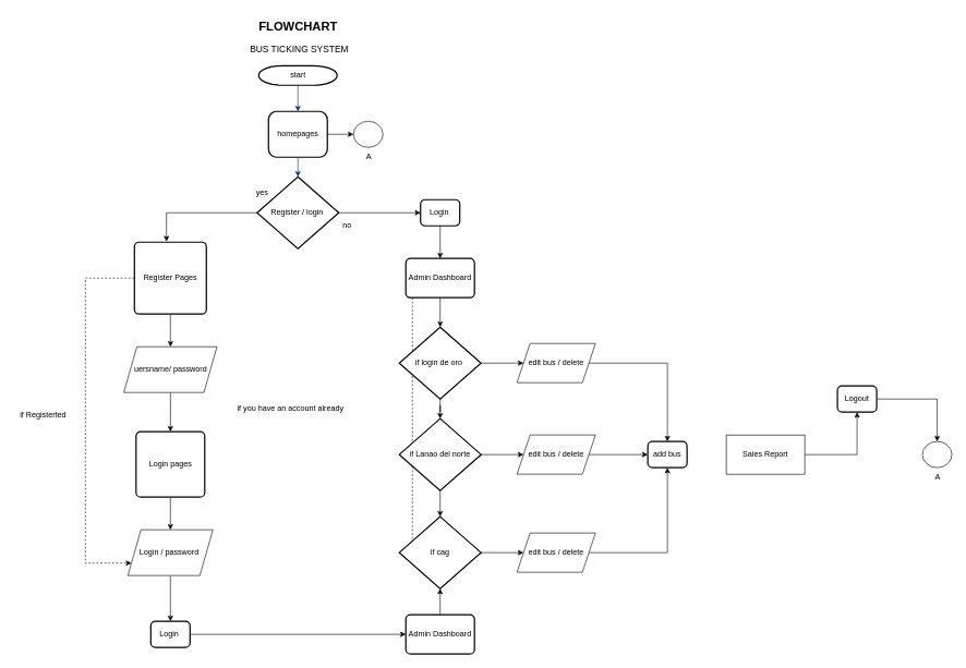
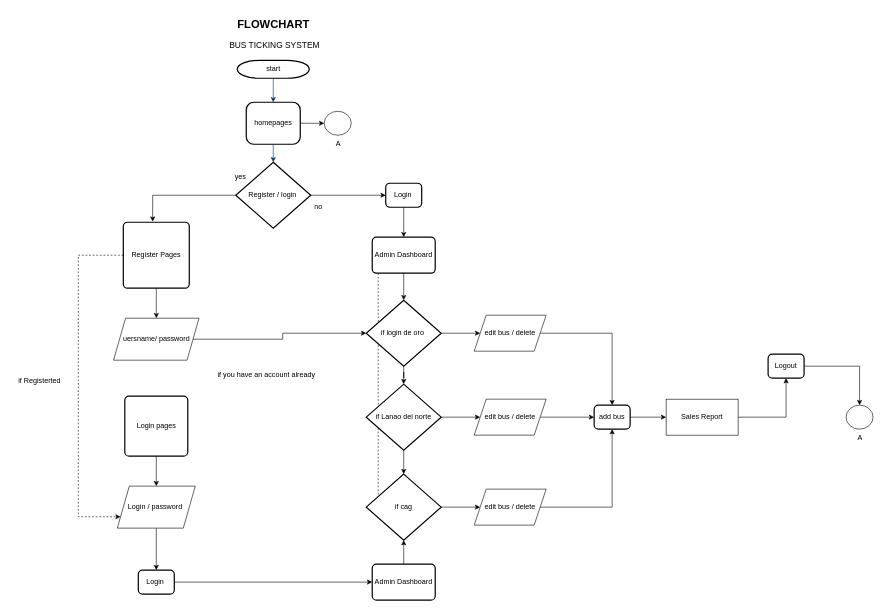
  <mxCell id="0" />
  <mxCell id="1" parent="0" />
  <mxCell id="2" value="start" style="shape=mxgraph.flowchart.terminator;strokeWidth=2;gradientColor=none;gradientDirection=north;fontStyle=0;html=1;" vertex="1" parent="1"><mxGeometry x="395" y="100" width="120" height="30" as="geometry" /></mxCell>
  <mxCell id="3" style="fontStyle=1;strokeColor=#003366;strokeWidth=1;html=1;entryX=0.5;entryY=0;entryDx=0;entryDy=0;" edge="1" parent="1" source="2" target="5"><mxGeometry relative="1" as="geometry"><mxPoint x="460" y="200" as="targetPoint" /></mxGeometry></mxCell>
  <mxCell id="4" value="" style="edgeStyle=orthogonalEdgeStyle;rounded=0;orthogonalLoop=1;jettySize=auto;html=1;" edge="1" parent="1" source="5" target="53"><mxGeometry relative="1" as="geometry" /></mxCell>
  <mxCell id="5" value="homepages" style="rounded=1;whiteSpace=wrap;html=1;absoluteArcSize=1;arcSize=25;strokeWidth=2;" vertex="1" parent="1"><mxGeometry x="410" y="170" width="90" height="70" as="geometry" /></mxCell>
  <mxCell id="6" style="fontStyle=1;strokeColor=#003366;strokeWidth=1;html=1;exitX=0.5;exitY=1;exitDx=0;exitDy=0;entryX=0.5;entryY=0;entryDx=0;entryDy=0;entryPerimeter=0;" edge="1" parent="1" source="5" target="9"><mxGeometry relative="1" as="geometry"><mxPoint x="455" y="270" as="sourcePoint" /><mxPoint x="455" y="300" as="targetPoint" /></mxGeometry></mxCell>
  <mxCell id="7" style="edgeStyle=orthogonalEdgeStyle;rounded=0;orthogonalLoop=1;jettySize=auto;html=1;entryX=0.445;entryY=-0.009;entryDx=0;entryDy=0;entryPerimeter=0;" edge="1" parent="1" source="9" target="13"><mxGeometry relative="1" as="geometry"><mxPoint x="260" y="325" as="targetPoint" /></mxGeometry></mxCell>
  <mxCell id="8" style="edgeStyle=orthogonalEdgeStyle;rounded=0;orthogonalLoop=1;jettySize=auto;html=1;" edge="1" parent="1" source="9" target="28"><mxGeometry relative="1" as="geometry"><mxPoint x="640" y="325" as="targetPoint" /></mxGeometry></mxCell>
  <mxCell id="9" value="Register / login&amp;nbsp;" style="strokeWidth=2;html=1;shape=mxgraph.flowchart.decision;whiteSpace=wrap;" vertex="1" parent="1"><mxGeometry x="392.5" y="270" width="125" height="110" as="geometry" /></mxCell>
  <mxCell id="10" value="yes" style="text;html=1;align=center;verticalAlign=middle;resizable=0;points=[];autosize=1;strokeColor=none;fillColor=none;" vertex="1" parent="1"><mxGeometry x="380" y="280" width="40" height="30" as="geometry" /></mxCell>
  <mxCell id="11" value="" style="edgeStyle=orthogonalEdgeStyle;rounded=0;orthogonalLoop=1;jettySize=auto;html=1;" edge="1" parent="1" source="13" target="18"><mxGeometry relative="1" as="geometry" /></mxCell>
  <mxCell id="12" style="edgeStyle=orthogonalEdgeStyle;rounded=0;orthogonalLoop=1;jettySize=auto;html=1;entryX=0;entryY=0.75;entryDx=0;entryDy=0;dashed=1;" edge="1" parent="1" source="13" target="20"><mxGeometry relative="1" as="geometry"><mxPoint x="110" y="850" as="targetPoint" /><Array as="points"><mxPoint x="130" y="425" /><mxPoint x="130" y="861" /></Array></mxGeometry></mxCell>
  <mxCell id="13" value="Register Pages" style="rounded=1;whiteSpace=wrap;html=1;absoluteArcSize=1;arcSize=14;strokeWidth=2;" vertex="1" parent="1"><mxGeometry x="205" y="370" width="110" height="110" as="geometry" /></mxCell>
  <mxCell id="14" value="" style="edgeStyle=orthogonalEdgeStyle;rounded=0;orthogonalLoop=1;jettySize=auto;html=1;" edge="1" parent="1" source="15" target="20"><mxGeometry relative="1" as="geometry"><mxPoint x="260" y="800" as="targetPoint" /></mxGeometry></mxCell>
  <mxCell id="15" value="Login pages" style="rounded=1;whiteSpace=wrap;html=1;absoluteArcSize=1;arcSize=14;strokeWidth=2;" vertex="1" parent="1"><mxGeometry x="207.5" y="660" width="105" height="100" as="geometry" /></mxCell>
  <mxCell id="16" value="no" style="text;html=1;align=center;verticalAlign=middle;resizable=0;points=[];autosize=1;strokeColor=none;fillColor=none;" vertex="1" parent="1"><mxGeometry x="510" y="330" width="40" height="30" as="geometry" /></mxCell>
- <mxCell id="17" value="" style="edgeStyle=orthogonalEdgeStyle;rounded=0;orthogonalLoop=1;jettySize=auto;html=1;" edge="1" parent="1" source="18" target="15"><mxGeometry relative="1" as="geometry" /></mxCell>
+ <mxCell id="17" value="" style="edgeStyle=orthogonalEdgeStyle;rounded=0;orthogonalLoop=1;jettySize=auto;html=1;" edge="1" parent="1" source="18" target="33"><mxGeometry relative="1" as="geometry" /></mxCell>
  <mxCell id="18" value="uersname/ password" style="shape=parallelogram;perimeter=parallelogramPerimeter;whiteSpace=wrap;html=1;fixedSize=1;" vertex="1" parent="1"><mxGeometry x="188.75" y="530" width="142.5" height="70" as="geometry" /></mxCell>
  <mxCell id="19" value="" style="edgeStyle=orthogonalEdgeStyle;rounded=0;orthogonalLoop=1;jettySize=auto;html=1;" edge="1" parent="1" source="20" target="23"><mxGeometry relative="1" as="geometry" /></mxCell>
  <mxCell id="20" value="Login / password&amp;nbsp;" style="shape=parallelogram;perimeter=parallelogramPerimeter;whiteSpace=wrap;html=1;fixedSize=1;" vertex="1" parent="1"><mxGeometry x="195" y="810" width="130" height="70" as="geometry" /></mxCell>
  <mxCell id="21" value="if Registerted" style="text;html=1;align=center;verticalAlign=middle;resizable=0;points=[];autosize=1;strokeColor=none;fillColor=none;" vertex="1" parent="1"><mxGeometry x="20" y="620" width="90" height="30" as="geometry" /></mxCell>
  <mxCell id="22" value="" style="edgeStyle=orthogonalEdgeStyle;rounded=0;orthogonalLoop=1;jettySize=auto;html=1;" edge="1" parent="1" source="23" target="30"><mxGeometry relative="1" as="geometry" /></mxCell>
  <mxCell id="23" value="Login&amp;nbsp;" style="rounded=1;whiteSpace=wrap;html=1;absoluteArcSize=1;arcSize=14;strokeWidth=2;" vertex="1" parent="1"><mxGeometry x="230" y="950" width="60" height="40" as="geometry" /></mxCell>
  <mxCell id="24" value="" style="edgeStyle=orthogonalEdgeStyle;rounded=0;orthogonalLoop=1;jettySize=auto;html=1;" edge="1" parent="1" source="26" target="33"><mxGeometry relative="1" as="geometry" /></mxCell>
  <mxCell id="25" style="edgeStyle=orthogonalEdgeStyle;rounded=0;orthogonalLoop=1;jettySize=auto;html=1;entryX=0;entryY=0.5;entryDx=0;entryDy=0;entryPerimeter=0;dashed=1;" edge="1" parent="1" source="26" target="38"><mxGeometry relative="1" as="geometry"><mxPoint x="520" y="850" as="targetPoint" /><Array as="points"><mxPoint x="630" y="845" /></Array></mxGeometry></mxCell>
  <mxCell id="26" value="Admin Dashboard" style="rounded=1;whiteSpace=wrap;html=1;absoluteArcSize=1;arcSize=14;strokeWidth=2;" vertex="1" parent="1"><mxGeometry x="620" y="395" width="105" height="60" as="geometry" /></mxCell>
  <mxCell id="27" value="" style="edgeStyle=orthogonalEdgeStyle;rounded=0;orthogonalLoop=1;jettySize=auto;html=1;" edge="1" parent="1" source="28" target="26"><mxGeometry relative="1" as="geometry" /></mxCell>
  <mxCell id="28" value="Login&amp;nbsp;" style="rounded=1;whiteSpace=wrap;html=1;absoluteArcSize=1;arcSize=14;strokeWidth=2;" vertex="1" parent="1"><mxGeometry x="642.5" y="305" width="60" height="40" as="geometry" /></mxCell>
  <mxCell id="29" value="" style="edgeStyle=orthogonalEdgeStyle;rounded=0;orthogonalLoop=1;jettySize=auto;html=1;" edge="1" parent="1" source="30" target="38"><mxGeometry relative="1" as="geometry" /></mxCell>
  <mxCell id="30" value="Admin Dashboard" style="rounded=1;whiteSpace=wrap;html=1;absoluteArcSize=1;arcSize=14;strokeWidth=2;" vertex="1" parent="1"><mxGeometry x="620" y="940" width="105" height="60" as="geometry" /></mxCell>
  <mxCell id="31" value="" style="edgeStyle=orthogonalEdgeStyle;rounded=0;orthogonalLoop=1;jettySize=auto;html=1;" edge="1" parent="1" source="33" target="36"><mxGeometry relative="1" as="geometry" /></mxCell>
  <mxCell id="32" value="" style="edgeStyle=orthogonalEdgeStyle;rounded=0;orthogonalLoop=1;jettySize=auto;html=1;" edge="1" parent="1" source="33" target="40"><mxGeometry relative="1" as="geometry" /></mxCell>
  <mxCell id="33" value="if login de oro&amp;nbsp;" style="strokeWidth=2;html=1;shape=mxgraph.flowchart.decision;whiteSpace=wrap;" vertex="1" parent="1"><mxGeometry x="610" y="500" width="125" height="110" as="geometry" /></mxCell>
  <mxCell id="34" value="" style="edgeStyle=orthogonalEdgeStyle;rounded=0;orthogonalLoop=1;jettySize=auto;html=1;" edge="1" parent="1" source="36" target="38"><mxGeometry relative="1" as="geometry" /></mxCell>
  <mxCell id="35" value="" style="edgeStyle=orthogonalEdgeStyle;rounded=0;orthogonalLoop=1;jettySize=auto;html=1;" edge="1" parent="1" source="36" target="42"><mxGeometry relative="1" as="geometry" /></mxCell>
  <mxCell id="36" value="if Lanao del norte" style="strokeWidth=2;html=1;shape=mxgraph.flowchart.decision;whiteSpace=wrap;" vertex="1" parent="1"><mxGeometry x="610" y="640" width="125" height="110" as="geometry" /></mxCell>
  <mxCell id="37" value="" style="edgeStyle=orthogonalEdgeStyle;rounded=0;orthogonalLoop=1;jettySize=auto;html=1;" edge="1" parent="1" source="38" target="44"><mxGeometry relative="1" as="geometry" /></mxCell>
  <mxCell id="38" value="if cag" style="strokeWidth=2;html=1;shape=mxgraph.flowchart.decision;whiteSpace=wrap;" vertex="1" parent="1"><mxGeometry x="610" y="790" width="125" height="110" as="geometry" /></mxCell>
  <mxCell id="39" style="edgeStyle=orthogonalEdgeStyle;rounded=0;orthogonalLoop=1;jettySize=auto;html=1;entryX=0.5;entryY=0;entryDx=0;entryDy=0;" edge="1" parent="1" source="40" target="47"><mxGeometry relative="1" as="geometry"><mxPoint x="1020" y="555" as="targetPoint" /></mxGeometry></mxCell>
  <mxCell id="40" value="edit bus / delete" style="shape=parallelogram;perimeter=parallelogramPerimeter;whiteSpace=wrap;html=1;fixedSize=1;" vertex="1" parent="1"><mxGeometry x="790" y="525" width="120" height="60" as="geometry" /></mxCell>
  <mxCell id="41" value="" style="edgeStyle=orthogonalEdgeStyle;rounded=0;orthogonalLoop=1;jettySize=auto;html=1;" edge="1" parent="1" source="42" target="47"><mxGeometry relative="1" as="geometry" /></mxCell>
  <mxCell id="42" value="edit bus / delete" style="shape=parallelogram;perimeter=parallelogramPerimeter;whiteSpace=wrap;html=1;fixedSize=1;" vertex="1" parent="1"><mxGeometry x="790" y="665" width="120" height="60" as="geometry" /></mxCell>
  <mxCell id="43" style="edgeStyle=orthogonalEdgeStyle;rounded=0;orthogonalLoop=1;jettySize=auto;html=1;entryX=0.5;entryY=1;entryDx=0;entryDy=0;" edge="1" parent="1" source="44" target="47"><mxGeometry relative="1" as="geometry"><mxPoint x="1030" y="845" as="targetPoint" /></mxGeometry></mxCell>
  <mxCell id="44" value="edit bus / delete" style="shape=parallelogram;perimeter=parallelogramPerimeter;whiteSpace=wrap;html=1;fixedSize=1;" vertex="1" parent="1"><mxGeometry x="790" y="815" width="120" height="60" as="geometry" /></mxCell>
  <mxCell id="45" value="if you have an account already&amp;nbsp;" style="text;html=1;align=center;verticalAlign=middle;resizable=0;points=[];autosize=1;strokeColor=none;fillColor=none;" vertex="1" parent="1"><mxGeometry x="350" y="610" width="190" height="30" as="geometry" /></mxCell>
+ <mxCell id="46" value="" style="edgeStyle=orthogonalEdgeStyle;rounded=0;orthogonalLoop=1;jettySize=auto;html=1;" edge="1" parent="1" source="47" target="49"><mxGeometry relative="1" as="geometry" /></mxCell>
  <mxCell id="47" value="add bus" style="rounded=1;whiteSpace=wrap;html=1;absoluteArcSize=1;arcSize=14;strokeWidth=2;" vertex="1" parent="1"><mxGeometry x="990" y="675" width="60" height="40" as="geometry" /></mxCell>
  <mxCell id="48" value="" style="edgeStyle=orthogonalEdgeStyle;rounded=0;orthogonalLoop=1;jettySize=auto;html=1;" edge="1" parent="1" source="49" target="51"><mxGeometry relative="1" as="geometry" /></mxCell>
  <mxCell id="49" value="Sales Report" style="rounded=0;whiteSpace=wrap;html=1;" vertex="1" parent="1"><mxGeometry x="1110" y="665" width="120" height="60" as="geometry" /></mxCell>
  <mxCell id="50" value="" style="edgeStyle=orthogonalEdgeStyle;rounded=0;orthogonalLoop=1;jettySize=auto;html=1;" edge="1" parent="1" source="51" target="52"><mxGeometry relative="1" as="geometry" /></mxCell>
  <mxCell id="51" value="Logout" style="rounded=1;whiteSpace=wrap;html=1;absoluteArcSize=1;arcSize=14;strokeWidth=2;" vertex="1" parent="1"><mxGeometry x="1280" y="590" width="60" height="40" as="geometry" /></mxCell>
  <mxCell id="52" value="A" style="verticalLabelPosition=bottom;verticalAlign=top;html=1;shape=mxgraph.flowchart.on-page_reference;" vertex="1" parent="1"><mxGeometry x="1410" y="675" width="45" height="40" as="geometry" /></mxCell>
  <mxCell id="53" value="A" style="verticalLabelPosition=bottom;verticalAlign=top;html=1;shape=mxgraph.flowchart.on-page_reference;" vertex="1" parent="1"><mxGeometry x="540" y="185" width="45" height="40" as="geometry" /></mxCell>
  <mxCell id="54" value="&lt;span id=&quot;docs-internal-guid-e513d3fb-7fff-9a2f-b517-c671b91760b9&quot;&gt;&lt;span style=&quot;font-size: 14pt; font-family: Arial, sans-serif; color: rgb(0, 0, 0); background-color: transparent; font-weight: 700; font-variant-numeric: normal; font-variant-east-asian: normal; font-variant-alternates: normal; font-variant-position: normal; font-variant-emoji: normal; vertical-align: baseline; white-space: pre-wrap;&quot;&gt;FLOWCHART&lt;/span&gt;&lt;/span&gt;" style="text;html=1;align=center;verticalAlign=middle;resizable=0;points=[];autosize=1;strokeColor=none;fillColor=none;" vertex="1" parent="1"><mxGeometry x="385" y="20" width="140" height="40" as="geometry" /></mxCell>
  <mxCell id="55" value="&lt;font style=&quot;font-size: 14px;&quot;&gt;BUS TICKING SYSTEM&lt;/font&gt;" style="text;whiteSpace=wrap;html=1;" vertex="1" parent="1"><mxGeometry x="380" y="60" width="180" height="40" as="geometry" /></mxCell>
